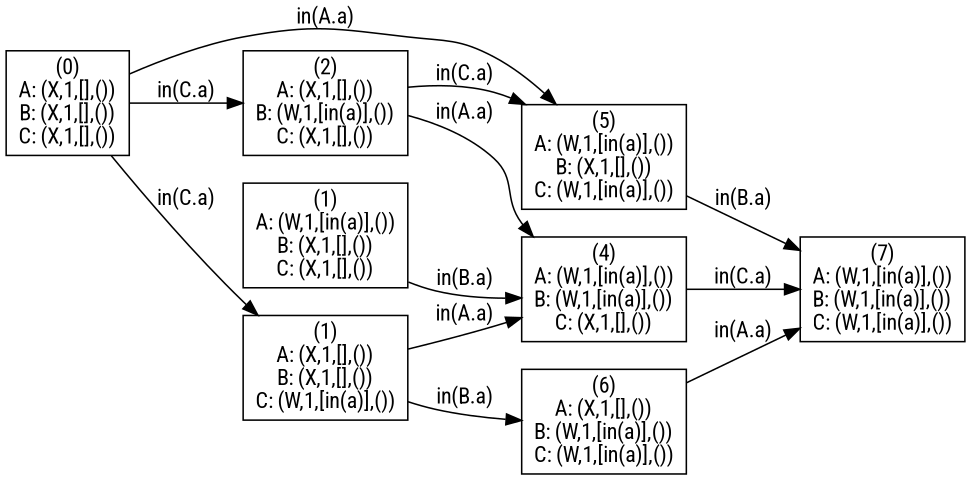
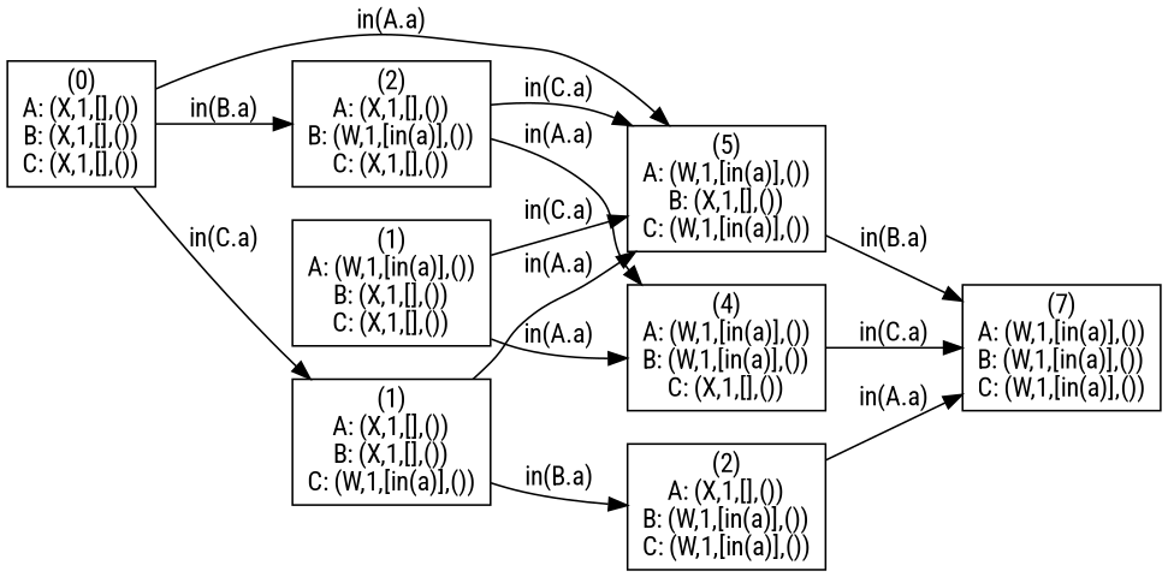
  digraph {
    fontname="Roboto Condensed"
    rankdir=LR
    node [fontname="Roboto Condensed" shape=box]
    edge [fontname="Roboto Condensed"]
    n1 [label="(0)\nA: (X,1,[],())\nB: (X,1,[],())\nC: (X,1,[],())"]
    n2 [label="(2)\nA: (X,1,[],())\nB: (W,1,[in(a)],())\nC: (X,1,[],())"]
    n3 [label="(1)\nA: (X,1,[],())\nB: (X,1,[],())\nC: (W,1,[in(a)],())"]
    n4 [label="(5)\nA: (W,1,[in(a)],())\nB: (X,1,[],())\nC: (W,1,[in(a)],())"]
    n5 [label="(1)\nA: (W,1,[in(a)],())\nB: (X,1,[],())\nC: (X,1,[],())"]
    n6 [label="(4)\nA: (W,1,[in(a)],())\nB: (W,1,[in(a)],())\nC: (X,1,[],())"]
-   n7 [label="(6)\nA: (X,1,[],())\nB: (W,1,[in(a)],())\nC: (W,1,[in(a)],())"]
+   n7 [label="(2)\nA: (X,1,[],())\nB: (W,1,[in(a)],())\nC: (W,1,[in(a)],())"]
    n8 [label="(7)\nA: (W,1,[in(a)],())\nB: (W,1,[in(a)],())\nC: (W,1,[in(a)],())"]
-   n1 -> n2 [label="in(C.a)"]
+   n1 -> n2 [label="in(B.a)"]
    n1 -> n3 [label="in(C.a)"]
    n1 -> n4 [label="in(A.a)"]
    n2 -> n4 [label="in(C.a)"]
    n2 -> n6 [label="in(A.a)"]
-   n3 -> n6 [label="in(A.a)"]
+   n3 -> n4 [label="in(A.a)"]
    n3 -> n7 [label="in(B.a)"]
    n4 -> n8 [label="in(B.a)"]
-   n5 -> n6 [label="in(B.a)"]
+   n5 -> n4 [label="in(C.a)"]
+   n5 -> n6 [label="in(A.a)"]
    n6 -> n8 [label="in(C.a)"]
    n7 -> n8 [label="in(A.a)"]
  }
